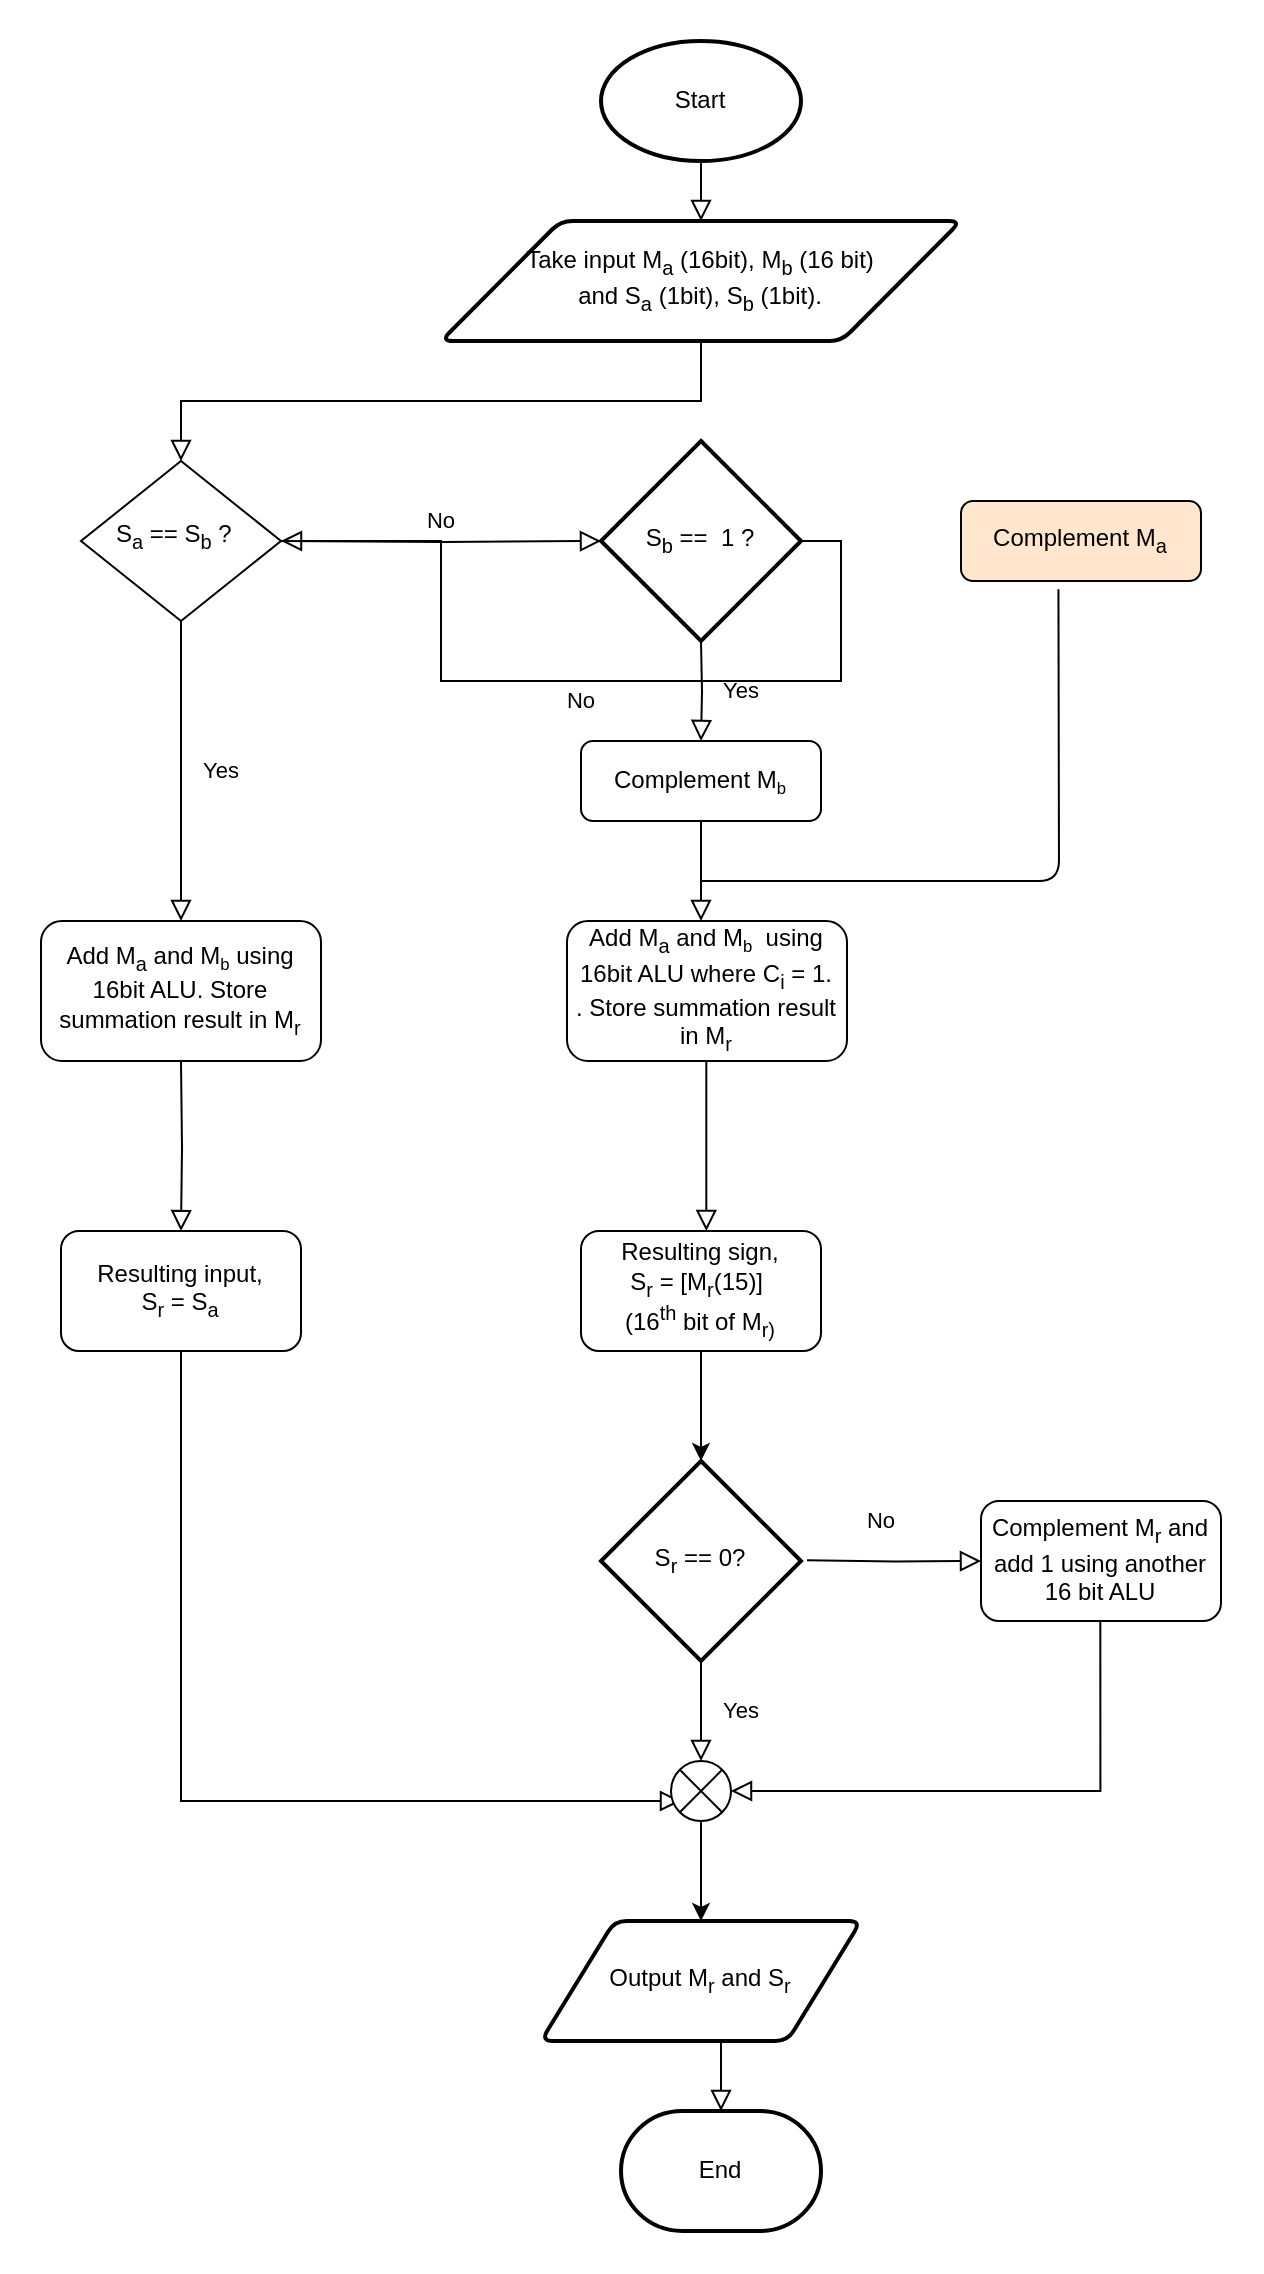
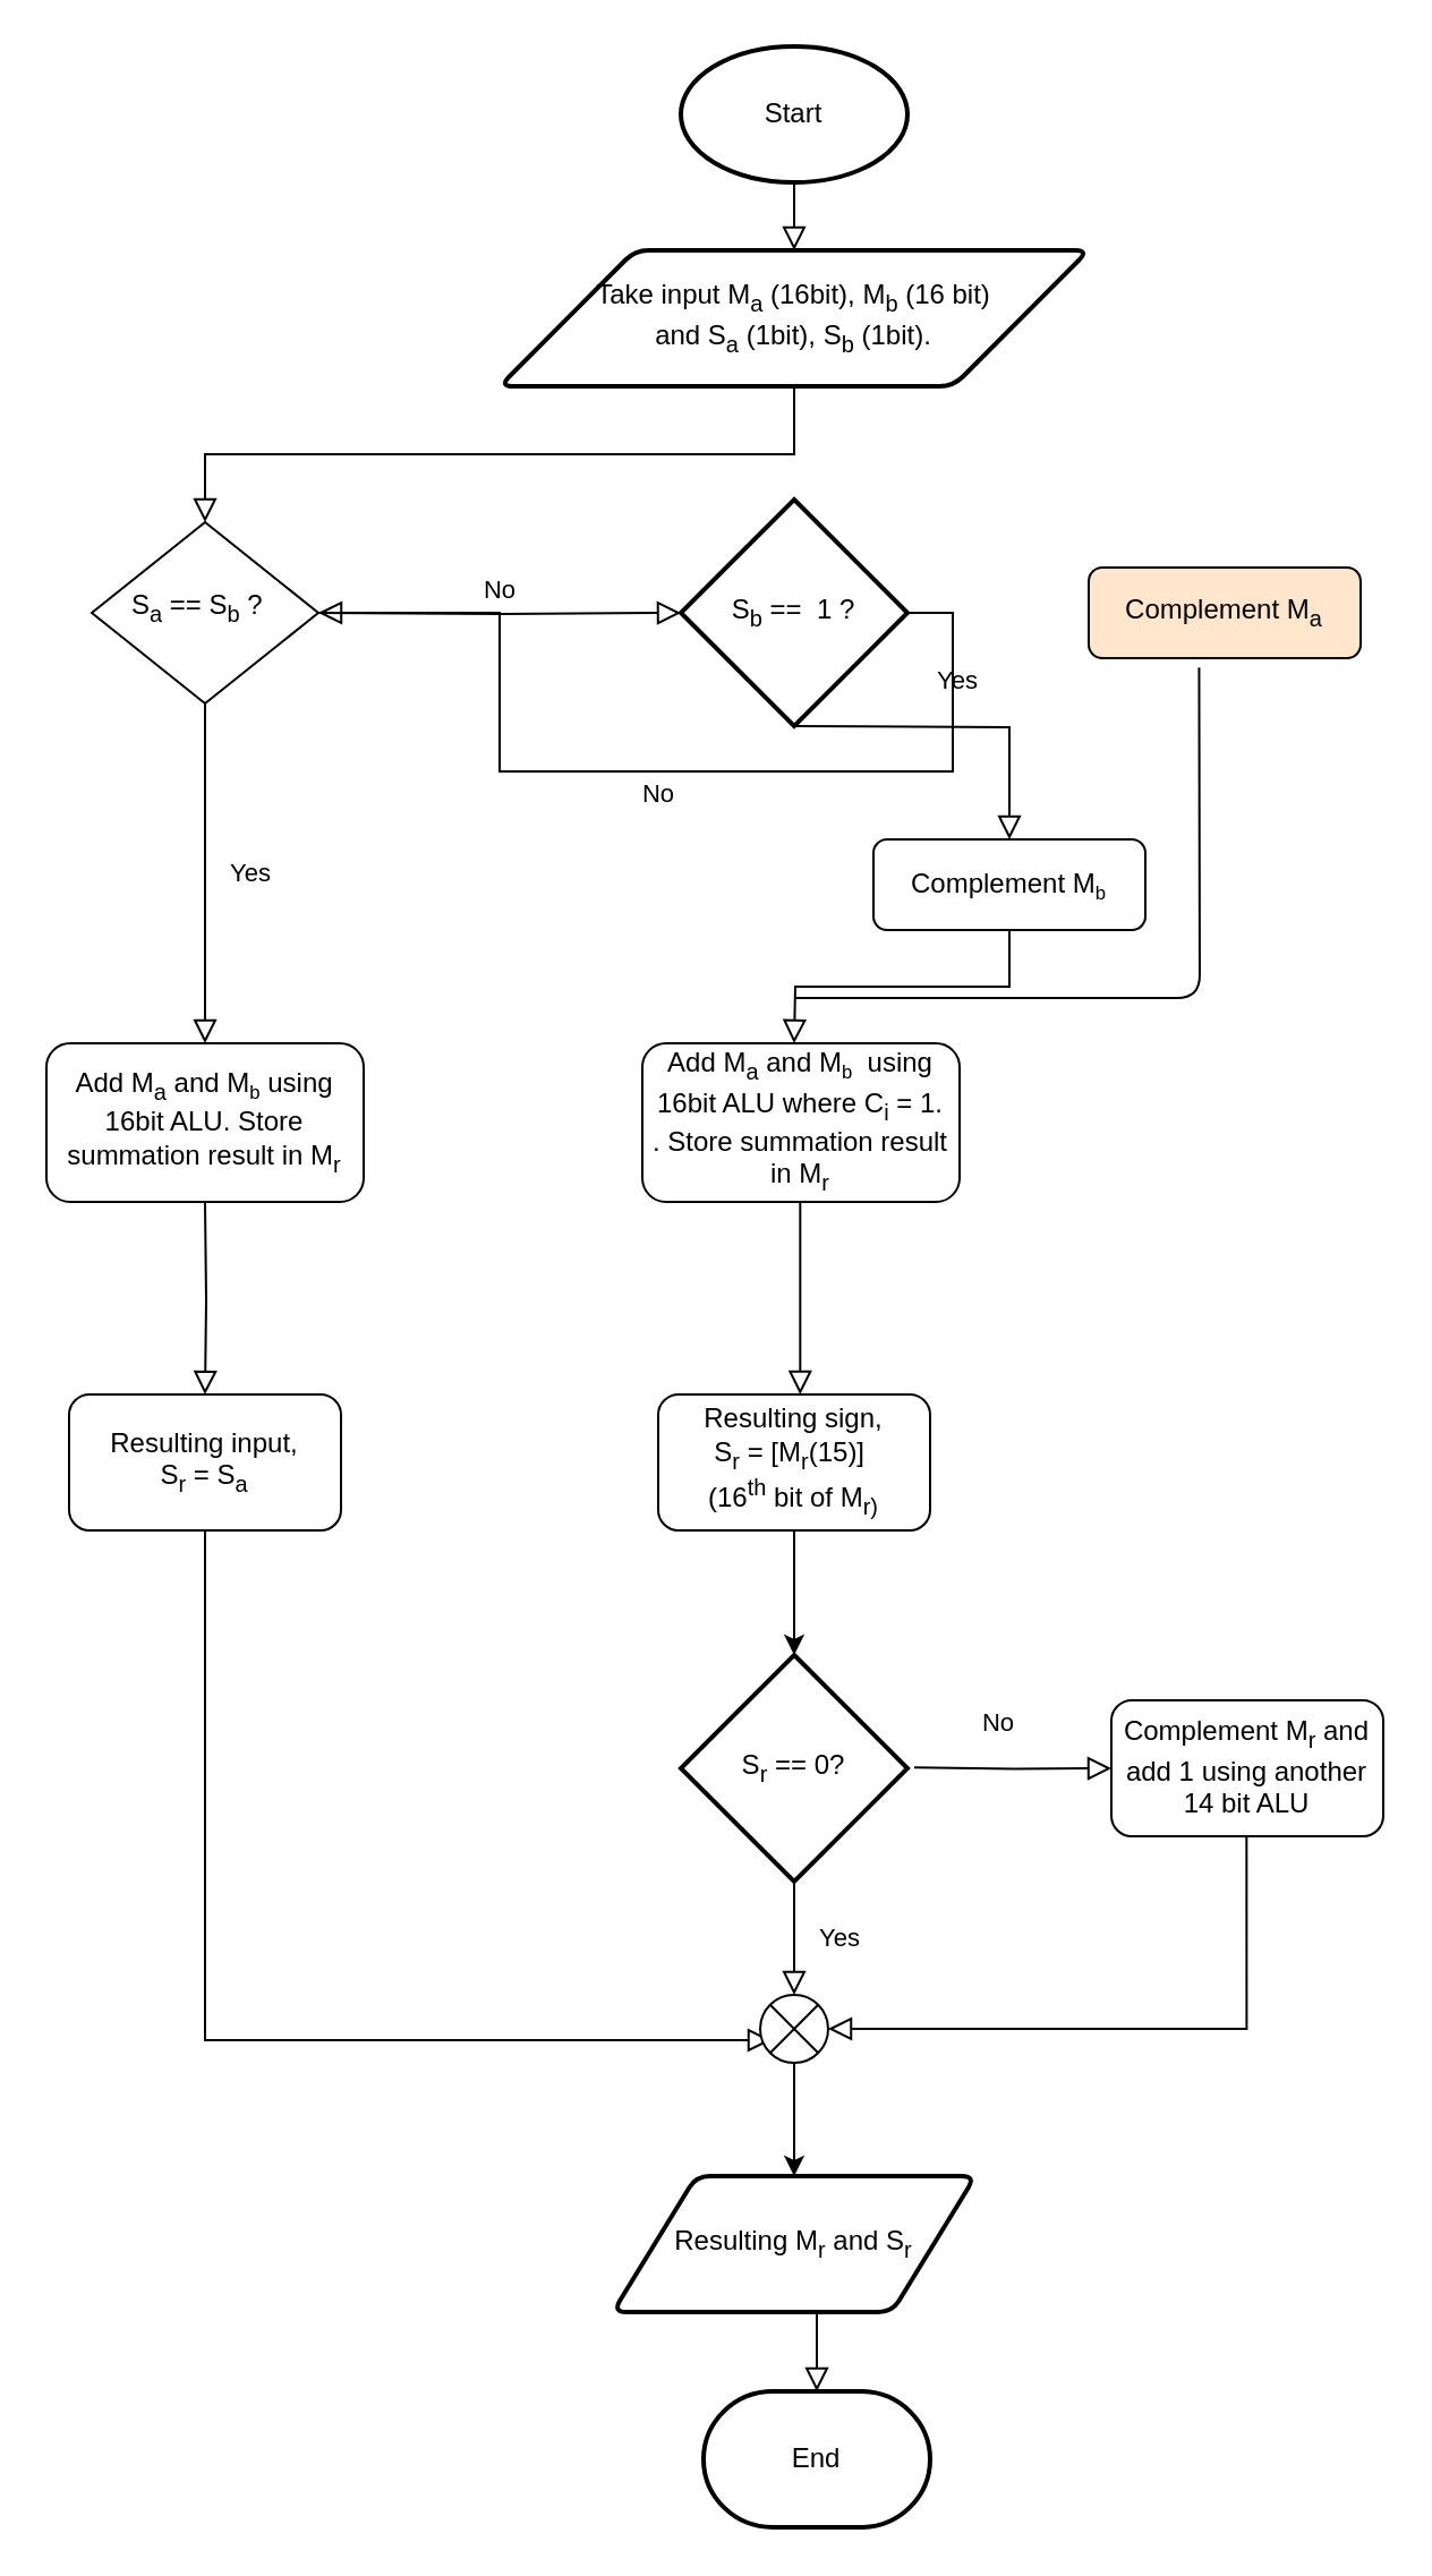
  <mxCell id="0" />
  <mxCell id="1" parent="0" />
  <mxCell id="2" value="" style="rounded=0;html=1;jettySize=auto;orthogonalLoop=1;fontSize=11;endArrow=block;endFill=0;endSize=8;strokeWidth=1;shadow=0;labelBackgroundColor=none;edgeStyle=orthogonalEdgeStyle;exitX=0.5;exitY=1;exitDx=0;exitDy=0;" parent="1" source="8" target="4" edge="1"><mxGeometry relative="1" as="geometry"><mxPoint x="350" y="190" as="sourcePoint" /></mxGeometry></mxCell>
  <mxCell id="3" value="Yes" style="rounded=0;html=1;jettySize=auto;orthogonalLoop=1;fontSize=11;endArrow=block;endFill=0;endSize=8;strokeWidth=1;shadow=0;labelBackgroundColor=none;edgeStyle=orthogonalEdgeStyle;entryX=0.5;entryY=0;entryDx=0;entryDy=0;" parent="1" source="4" target="6" edge="1"><mxGeometry y="20" relative="1" as="geometry"><mxPoint as="offset" /><mxPoint x="90" y="350" as="targetPoint" /></mxGeometry></mxCell>
  <mxCell id="4" value="S&lt;sub&gt;a&lt;/sub&gt; == S&lt;sub&gt;b&lt;/sub&gt; ?&amp;nbsp;&lt;sub&gt;&amp;nbsp;&lt;/sub&gt;" style="rhombus;whiteSpace=wrap;html=1;shadow=0;fontFamily=Helvetica;fontSize=12;align=center;strokeWidth=1;spacing=6;spacingTop=-4;" parent="1" vertex="1"><mxGeometry x="40" y="230" width="100" height="80" as="geometry" /></mxCell>
  <mxCell id="5" value="Complement M&lt;sub&gt;a&lt;/sub&gt;" style="rounded=1;whiteSpace=wrap;html=1;fontSize=12;glass=0;strokeWidth=1;shadow=0;fillColor=#ffe6cc;" parent="1" vertex="1"><mxGeometry x="480" y="250" width="120" height="40" as="geometry" /></mxCell>
  <mxCell id="6" value="Add M&lt;sub&gt;a&lt;/sub&gt; and M&lt;span style=&quot;font-size: 10px&quot;&gt;&lt;sub&gt;b&lt;/sub&gt;&lt;/span&gt;&amp;nbsp;using 16bit ALU. Store summation result in M&lt;sub&gt;r&lt;/sub&gt;" style="rounded=1;whiteSpace=wrap;html=1;fontSize=12;glass=0;strokeWidth=1;shadow=0;" parent="1" vertex="1"><mxGeometry x="20" y="460" width="140" height="70" as="geometry" /></mxCell>
  <mxCell id="7" value="Start" style="strokeWidth=2;html=1;shape=mxgraph.flowchart.start_1;whiteSpace=wrap;" parent="1" vertex="1"><mxGeometry x="300" y="20" width="100" height="60" as="geometry" /></mxCell>
  <mxCell id="8" value="Take input M&lt;sub&gt;a&lt;/sub&gt; (16bit), M&lt;sub&gt;b&lt;/sub&gt; (16 bit)&lt;br&gt;and S&lt;sub&gt;a&lt;/sub&gt; (1bit), S&lt;sub&gt;b&lt;/sub&gt; (1bit)." style="shape=parallelogram;html=1;strokeWidth=2;perimeter=parallelogramPerimeter;whiteSpace=wrap;rounded=1;arcSize=12;size=0.23;" parent="1" vertex="1"><mxGeometry x="220" y="110" width="260" height="60" as="geometry" /></mxCell>
  <mxCell id="9" value="No" style="edgeStyle=orthogonalEdgeStyle;rounded=0;html=1;jettySize=auto;orthogonalLoop=1;fontSize=11;endArrow=block;endFill=0;endSize=8;strokeWidth=1;shadow=0;labelBackgroundColor=none;" parent="1" target="11" edge="1"><mxGeometry y="10" relative="1" as="geometry"><mxPoint as="offset" /><mxPoint x="140" y="270" as="sourcePoint" /><mxPoint x="280" y="270" as="targetPoint" /></mxGeometry></mxCell>
  <mxCell id="10" value="No" style="edgeStyle=orthogonalEdgeStyle;rounded=0;html=1;jettySize=auto;orthogonalLoop=1;fontSize=11;endArrow=block;endFill=0;endSize=8;strokeWidth=1;shadow=0;labelBackgroundColor=none;startArrow=none;exitX=1;exitY=0.5;exitDx=0;exitDy=0;exitPerimeter=0;" parent="1" source="11" target="4" edge="1"><mxGeometry y="10" relative="1" as="geometry"><mxPoint as="offset" /><mxPoint x="150" y="280" as="sourcePoint" /><mxPoint x="370" y="280" as="targetPoint" /></mxGeometry></mxCell>
  <mxCell id="11" value="S&lt;sub&gt;b&lt;/sub&gt; ==&amp;nbsp; 1 ?" style="strokeWidth=2;html=1;shape=mxgraph.flowchart.decision;whiteSpace=wrap;" parent="1" vertex="1"><mxGeometry x="300" y="220" width="100" height="100" as="geometry" /></mxCell>
- <mxCell id="12" value="Complement M&lt;span style=&quot;font-size: 10px&quot;&gt;&lt;sub&gt;b&lt;/sub&gt;&lt;/span&gt;" style="rounded=1;whiteSpace=wrap;html=1;fontSize=12;glass=0;strokeWidth=1;shadow=0;" parent="1" vertex="1"><mxGeometry x="290" y="370" width="120" height="40" as="geometry" /></mxCell>
+ <mxCell id="12" value="Complement M&lt;span style=&quot;font-size: 10px&quot;&gt;&lt;sub&gt;b&lt;/sub&gt;&lt;/span&gt;" style="rounded=1;whiteSpace=wrap;html=1;fontSize=12;glass=0;strokeWidth=1;shadow=0;" parent="1" vertex="1"><mxGeometry x="385" y="370" width="120" height="40" as="geometry" /></mxCell>
  <mxCell id="13" value="Yes" style="rounded=0;html=1;jettySize=auto;orthogonalLoop=1;fontSize=11;endArrow=block;endFill=0;endSize=8;strokeWidth=1;shadow=0;labelBackgroundColor=none;edgeStyle=orthogonalEdgeStyle;entryX=0.5;entryY=0;entryDx=0;entryDy=0;" parent="1" target="12" edge="1"><mxGeometry y="20" relative="1" as="geometry"><mxPoint as="offset" /><mxPoint x="350" y="320" as="sourcePoint" /><mxPoint x="100" y="360" as="targetPoint" /></mxGeometry></mxCell>
  <mxCell id="14" value="" style="rounded=0;html=1;jettySize=auto;orthogonalLoop=1;fontSize=11;endArrow=block;endFill=0;endSize=8;strokeWidth=1;shadow=0;labelBackgroundColor=none;edgeStyle=orthogonalEdgeStyle;entryX=0.5;entryY=0;entryDx=0;entryDy=0;exitX=0.5;exitY=1;exitDx=0;exitDy=0;exitPerimeter=0;" parent="1" source="7" target="8" edge="1"><mxGeometry relative="1" as="geometry"><mxPoint x="360" y="170" as="sourcePoint" /><mxPoint x="360" y="220" as="targetPoint" /></mxGeometry></mxCell>
  <mxCell id="15" value="" style="rounded=0;html=1;jettySize=auto;orthogonalLoop=1;fontSize=11;endArrow=block;endFill=0;endSize=8;strokeWidth=1;shadow=0;labelBackgroundColor=none;edgeStyle=orthogonalEdgeStyle;exitX=0.5;exitY=1;exitDx=0;exitDy=0;" parent="1" source="12" edge="1"><mxGeometry relative="1" as="geometry"><mxPoint x="100" y="110" as="sourcePoint" /><mxPoint x="350" y="460" as="targetPoint" /></mxGeometry></mxCell>
  <mxCell id="16" value="Add M&lt;sub&gt;a&lt;/sub&gt; and M&lt;span style=&quot;font-size: 10px&quot;&gt;&lt;sub&gt;b&lt;/sub&gt;&lt;/span&gt;&amp;nbsp;&amp;nbsp;using 16bit ALU where C&lt;sub&gt;i&lt;/sub&gt;&amp;nbsp;= 1.&lt;br&gt;. Store summation result in M&lt;sub&gt;r&lt;/sub&gt;" style="rounded=1;whiteSpace=wrap;html=1;fontSize=12;glass=0;strokeWidth=1;shadow=0;" parent="1" vertex="1"><mxGeometry x="283" y="460" width="140" height="70" as="geometry" /></mxCell>
  <mxCell id="17" value="Resulting input,&lt;br&gt;S&lt;sub&gt;r&lt;/sub&gt; = S&lt;sub&gt;a&lt;/sub&gt;" style="rounded=1;whiteSpace=wrap;html=1;" parent="1" vertex="1"><mxGeometry x="30" y="615" width="120" height="60" as="geometry" /></mxCell>
  <mxCell id="18" style="edgeStyle=orthogonalEdgeStyle;rounded=0;orthogonalLoop=1;jettySize=auto;html=1;exitX=0.5;exitY=1;exitDx=0;exitDy=0;entryX=0.5;entryY=0;entryDx=0;entryDy=0;entryPerimeter=0;" parent="1" source="19" target="20" edge="1"><mxGeometry relative="1" as="geometry" /></mxCell>
  <mxCell id="19" value="Resulting sign,&lt;br&gt;S&lt;sub&gt;r&lt;/sub&gt; = [M&lt;sub&gt;r&lt;/sub&gt;(15)]&amp;nbsp;&lt;br&gt;(16&lt;sup&gt;th&lt;/sup&gt; bit of M&lt;sub&gt;r)&lt;/sub&gt;" style="rounded=1;whiteSpace=wrap;html=1;" parent="1" vertex="1"><mxGeometry x="290" y="615" width="120" height="60" as="geometry" /></mxCell>
  <mxCell id="20" value="S&lt;sub&gt;r&lt;/sub&gt; == 0?" style="strokeWidth=2;html=1;shape=mxgraph.flowchart.decision;whiteSpace=wrap;" parent="1" vertex="1"><mxGeometry x="300" y="730" width="100" height="100" as="geometry" /></mxCell>
- <mxCell id="21" value="Complement M&lt;sub&gt;r&lt;/sub&gt; and add 1 using another 16 bit ALU" style="rounded=1;whiteSpace=wrap;html=1;" parent="1" vertex="1"><mxGeometry x="490" y="750" width="120" height="60" as="geometry" /></mxCell>
- <mxCell id="22" value="Output M&lt;sub&gt;r&lt;/sub&gt; and S&lt;sub&gt;r&lt;/sub&gt;" style="shape=parallelogram;html=1;strokeWidth=2;perimeter=parallelogramPerimeter;whiteSpace=wrap;rounded=1;arcSize=12;size=0.23;" parent="1" vertex="1"><mxGeometry x="270" y="960" width="160" height="60" as="geometry" /></mxCell>
+ <mxCell id="21" value="Complement M&lt;sub&gt;r&lt;/sub&gt; and add 1 using another 14 bit ALU" style="rounded=1;whiteSpace=wrap;html=1;" parent="1" vertex="1"><mxGeometry x="490" y="750" width="120" height="60" as="geometry" /></mxCell>
+ <mxCell id="22" value="Resulting M&lt;sub&gt;r&lt;/sub&gt; and S&lt;sub&gt;r&lt;/sub&gt;" style="shape=parallelogram;html=1;strokeWidth=2;perimeter=parallelogramPerimeter;whiteSpace=wrap;rounded=1;arcSize=12;size=0.23;" parent="1" vertex="1"><mxGeometry x="270" y="960" width="160" height="60" as="geometry" /></mxCell>
  <mxCell id="23" value="End" style="strokeWidth=2;html=1;shape=mxgraph.flowchart.terminator;whiteSpace=wrap;" parent="1" vertex="1"><mxGeometry x="310" y="1055" width="100" height="60" as="geometry" /></mxCell>
  <mxCell id="24" value="" style="rounded=0;html=1;jettySize=auto;orthogonalLoop=1;fontSize=11;endArrow=block;endFill=0;endSize=8;strokeWidth=1;shadow=0;labelBackgroundColor=none;edgeStyle=orthogonalEdgeStyle;entryX=0.5;entryY=0;entryDx=0;entryDy=0;" parent="1" target="17" edge="1"><mxGeometry relative="1" as="geometry"><mxPoint x="90" y="530.513" as="sourcePoint" /><mxPoint x="90" y="610" as="targetPoint" /></mxGeometry></mxCell>
  <mxCell id="25" value="" style="rounded=0;html=1;jettySize=auto;orthogonalLoop=1;fontSize=11;endArrow=block;endFill=0;endSize=8;strokeWidth=1;shadow=0;labelBackgroundColor=none;edgeStyle=orthogonalEdgeStyle;entryX=0.5;entryY=0;entryDx=0;entryDy=0;" parent="1" edge="1"><mxGeometry relative="1" as="geometry"><mxPoint x="352.66" y="530.513" as="sourcePoint" /><mxPoint x="352.66" y="615" as="targetPoint" /></mxGeometry></mxCell>
  <mxCell id="26" value="No" style="edgeStyle=orthogonalEdgeStyle;rounded=0;html=1;jettySize=auto;orthogonalLoop=1;fontSize=11;endArrow=block;endFill=0;endSize=8;strokeWidth=1;shadow=0;labelBackgroundColor=none;startArrow=none;exitX=1;exitY=0.5;exitDx=0;exitDy=0;exitPerimeter=0;entryX=0;entryY=0.5;entryDx=0;entryDy=0;" parent="1" target="21" edge="1"><mxGeometry x="-0.153" y="20" relative="1" as="geometry"><mxPoint as="offset" /><mxPoint x="403" y="779.66" as="sourcePoint" /><mxPoint x="483" y="779.66" as="targetPoint" /></mxGeometry></mxCell>
  <mxCell id="27" value="" style="rounded=0;html=1;jettySize=auto;orthogonalLoop=1;fontSize=11;endArrow=block;endFill=0;endSize=8;strokeWidth=1;shadow=0;labelBackgroundColor=none;edgeStyle=orthogonalEdgeStyle;entryX=1;entryY=0.5;entryDx=0;entryDy=0;entryPerimeter=0;" parent="1" target="31" edge="1"><mxGeometry relative="1" as="geometry"><mxPoint x="549.66" y="810.003" as="sourcePoint" /><mxPoint x="370" y="900" as="targetPoint" /><Array as="points"><mxPoint x="550" y="895" /></Array></mxGeometry></mxCell>
  <mxCell id="28" value="" style="rounded=0;html=1;jettySize=auto;orthogonalLoop=1;fontSize=11;endArrow=block;endFill=0;endSize=8;strokeWidth=1;shadow=0;labelBackgroundColor=none;edgeStyle=orthogonalEdgeStyle;exitX=0.5;exitY=1;exitDx=0;exitDy=0;" parent="1" source="17" edge="1"><mxGeometry relative="1" as="geometry"><mxPoint x="210" y="740.003" as="sourcePoint" /><mxPoint x="340" y="900" as="targetPoint" /><Array as="points"><mxPoint x="90" y="900" /></Array></mxGeometry></mxCell>
  <mxCell id="29" value="" style="rounded=0;html=1;jettySize=auto;orthogonalLoop=1;fontSize=11;endArrow=block;endFill=0;endSize=8;strokeWidth=1;shadow=0;labelBackgroundColor=none;edgeStyle=orthogonalEdgeStyle;entryX=0.5;entryY=0;entryDx=0;entryDy=0;exitX=0.5;exitY=1;exitDx=0;exitDy=0;entryPerimeter=0;" parent="1" source="22" target="23" edge="1"><mxGeometry relative="1" as="geometry"><mxPoint x="489.31" y="1040.003" as="sourcePoint" /><mxPoint x="489.31" y="1124.49" as="targetPoint" /></mxGeometry></mxCell>
  <mxCell id="30" style="edgeStyle=orthogonalEdgeStyle;rounded=0;orthogonalLoop=1;jettySize=auto;html=1;exitX=0.5;exitY=1;exitDx=0;exitDy=0;exitPerimeter=0;entryX=0.5;entryY=0;entryDx=0;entryDy=0;" parent="1" source="31" target="22" edge="1"><mxGeometry relative="1" as="geometry" /></mxCell>
  <mxCell id="31" value="" style="verticalLabelPosition=bottom;verticalAlign=top;html=1;shape=mxgraph.flowchart.or;" parent="1" vertex="1"><mxGeometry x="335" y="880" width="30" height="30" as="geometry" /></mxCell>
  <mxCell id="32" value="" style="endArrow=none;html=1;entryX=0.406;entryY=1.102;entryDx=0;entryDy=0;entryPerimeter=0;" parent="1" target="5" edge="1"><mxGeometry width="50" height="50" relative="1" as="geometry"><mxPoint x="350" y="440" as="sourcePoint" /><mxPoint x="190" y="250" as="targetPoint" /><Array as="points"><mxPoint x="529" y="440" /></Array></mxGeometry></mxCell>
  <mxCell id="33" value="Yes" style="rounded=0;html=1;jettySize=auto;orthogonalLoop=1;fontSize=11;endArrow=block;endFill=0;endSize=8;strokeWidth=1;shadow=0;labelBackgroundColor=none;edgeStyle=orthogonalEdgeStyle;exitX=0.5;exitY=1;exitDx=0;exitDy=0;exitPerimeter=0;entryX=0.5;entryY=0;entryDx=0;entryDy=0;entryPerimeter=0;" parent="1" source="20" target="31" edge="1"><mxGeometry y="20" relative="1" as="geometry"><mxPoint as="offset" /><mxPoint x="220" y="750" as="sourcePoint" /><mxPoint x="220" y="860" as="targetPoint" /></mxGeometry></mxCell>
